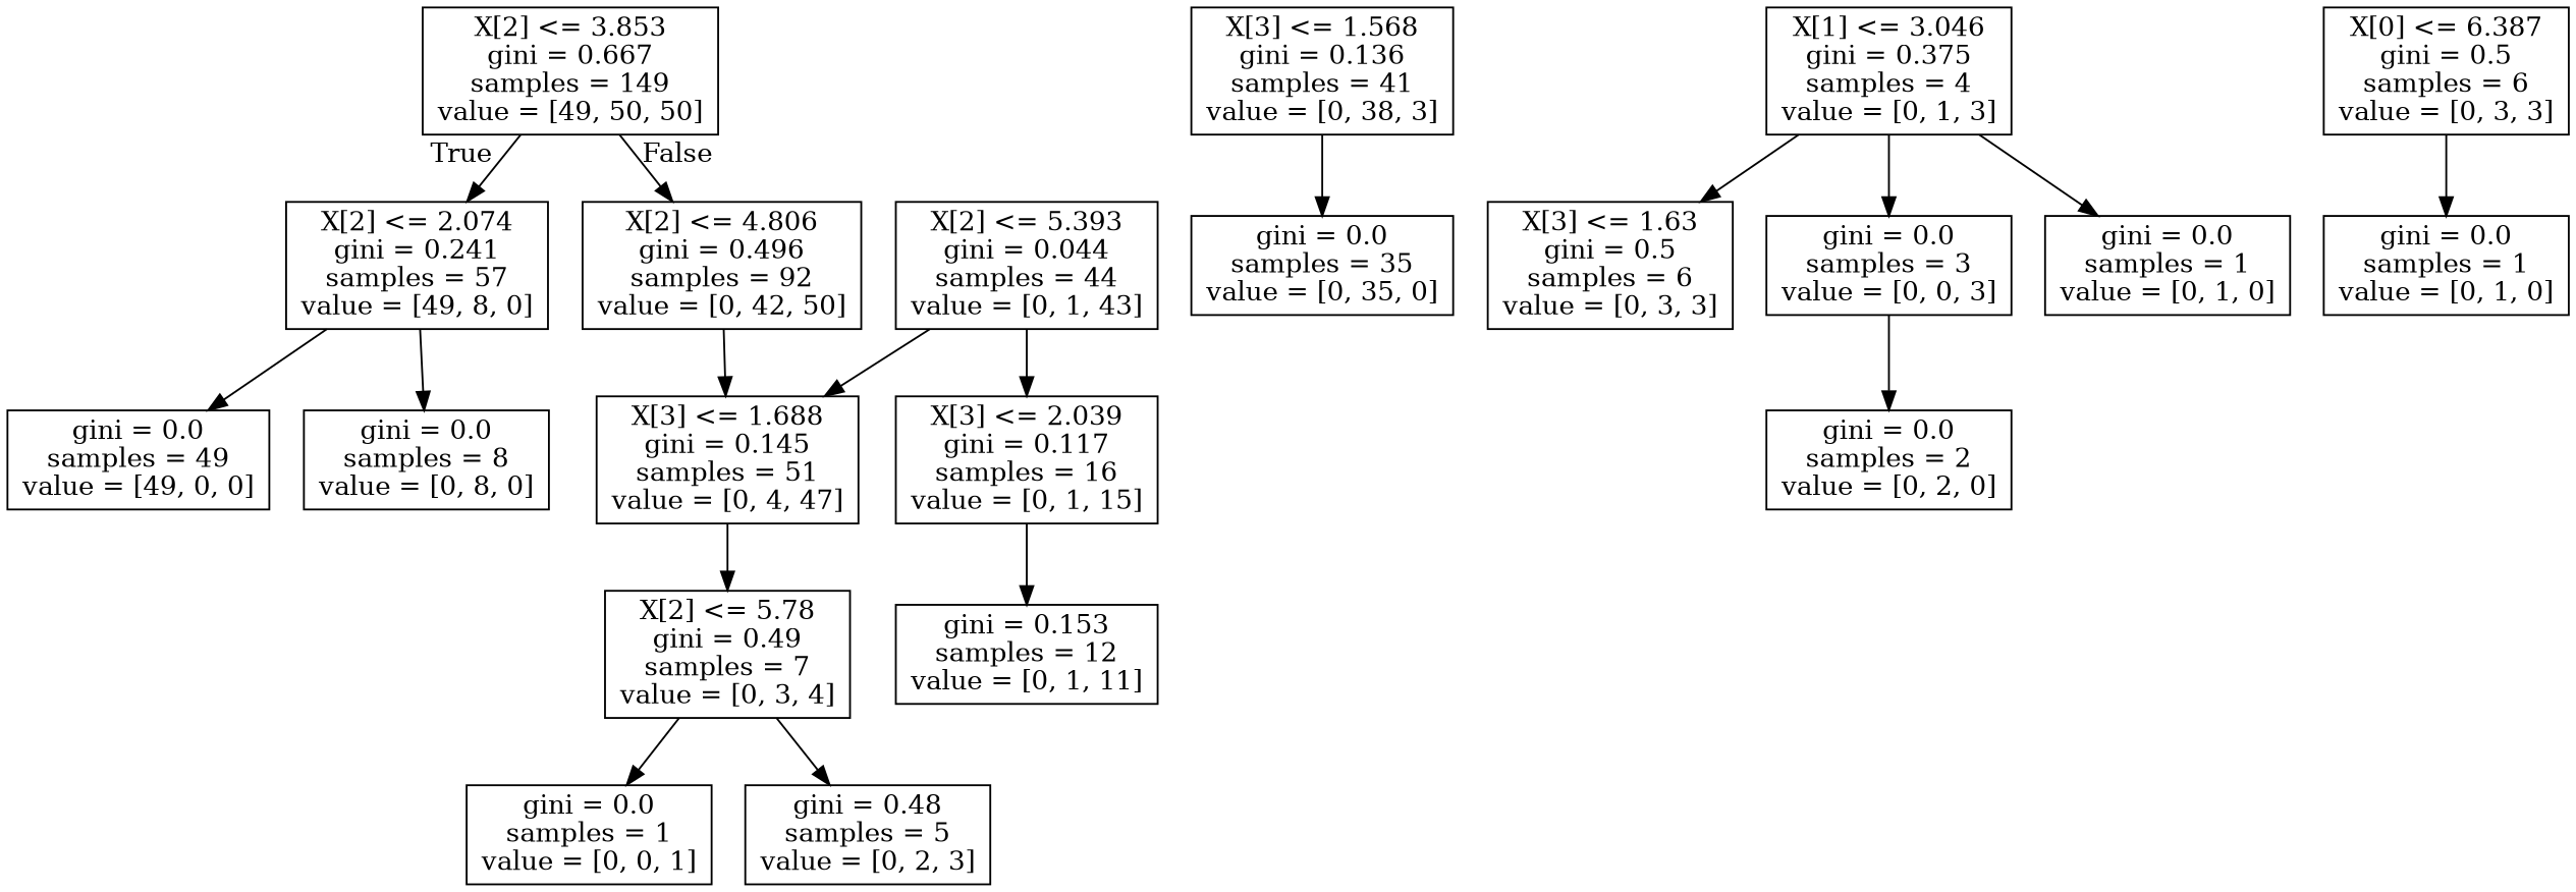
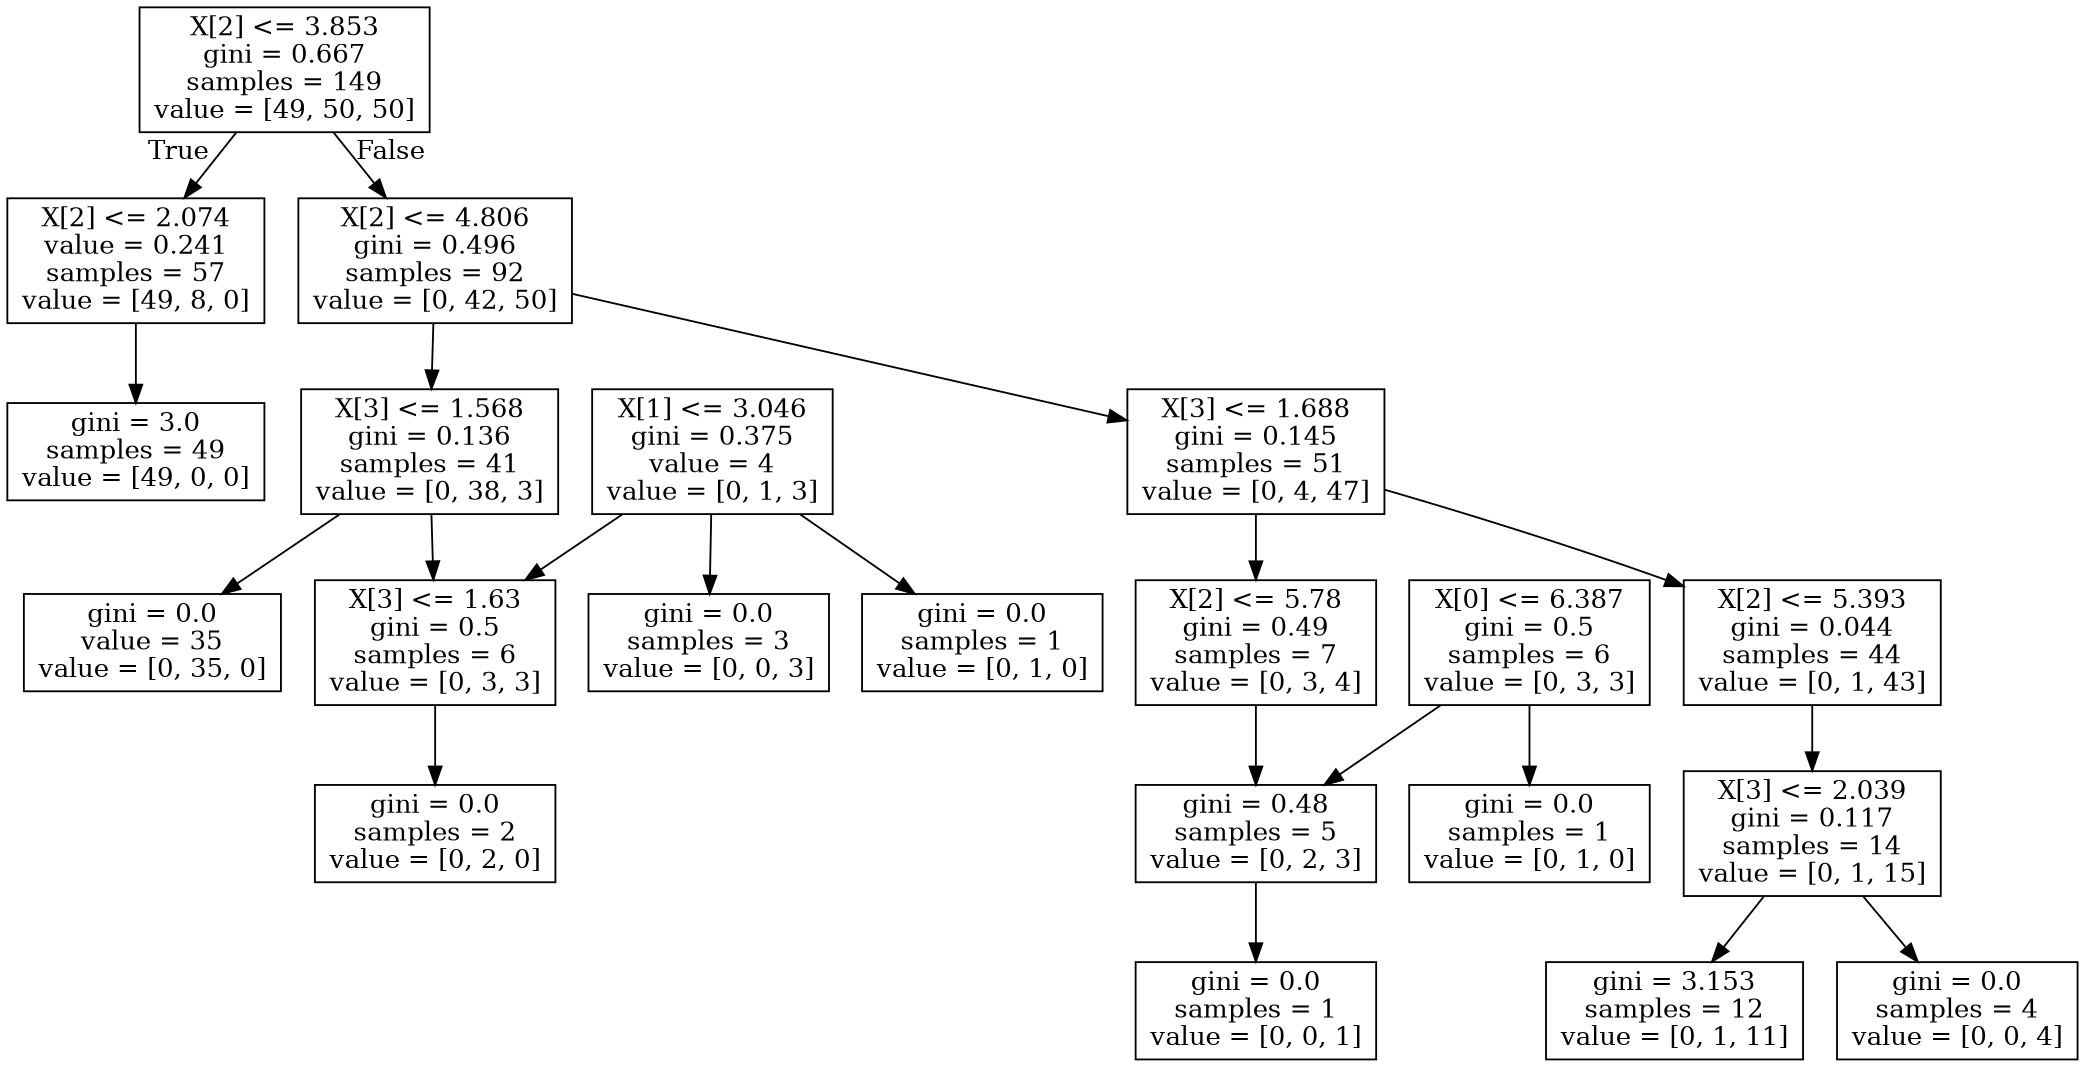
  digraph {
    node [shape=box]
    n1 [label="X[2] <= 3.853\ngini = 0.667\nsamples = 149\nvalue = [49, 50, 50]"]
-   n2 [label="X[2] <= 2.074\ngini = 0.241\nsamples = 57\nvalue = [49, 8, 0]"]
+   n2 [label="X[2] <= 2.074\nvalue = 0.241\nsamples = 57\nvalue = [49, 8, 0]"]
    n3 [label="X[2] <= 4.806\ngini = 0.496\nsamples = 92\nvalue = [0, 42, 50]"]
-   n4 [label="gini = 0.0\nsamples = 49\nvalue = [49, 0, 0]"]
-   n5 [label="gini = 0.0\nsamples = 8\nvalue = [0, 8, 0]"]
+   n4 [label="gini = 3.0\nsamples = 49\nvalue = [49, 0, 0]"]
    n6 [label="X[3] <= 1.568\ngini = 0.136\nsamples = 41\nvalue = [0, 38, 3]"]
    n7 [label="X[3] <= 1.688\ngini = 0.145\nsamples = 51\nvalue = [0, 4, 47]"]
-   n8 [label="gini = 0.0\nsamples = 35\nvalue = [0, 35, 0]"]
+   n8 [label="gini = 0.0\nvalue = 35\nvalue = [0, 35, 0]"]
    n9 [label="X[3] <= 1.63\ngini = 0.5\nsamples = 6\nvalue = [0, 3, 3]"]
    n10 [label="X[2] <= 5.78\ngini = 0.49\nsamples = 7\nvalue = [0, 3, 4]"]
    n11 [label="X[2] <= 5.393\ngini = 0.044\nsamples = 44\nvalue = [0, 1, 43]"]
    n12 [label="gini = 0.0\nsamples = 2\nvalue = [0, 2, 0]"]
-   n13 [label="X[1] <= 3.046\ngini = 0.375\nsamples = 4\nvalue = [0, 1, 3]"]
+   n13 [label="X[1] <= 3.046\ngini = 0.375\nvalue = 4\nvalue = [0, 1, 3]"]
    n14 [label="gini = 0.0\nsamples = 3\nvalue = [0, 0, 3]"]
    n15 [label="gini = 0.0\nsamples = 1\nvalue = [0, 1, 0]"]
    n16 [label="gini = 0.0\nsamples = 1\nvalue = [0, 0, 1]"]
    n17 [label="gini = 0.48\nsamples = 5\nvalue = [0, 2, 3]"]
-   n18 [label="X[3] <= 2.039\ngini = 0.117\nsamples = 16\nvalue = [0, 1, 15]"]
+   n18 [label="X[3] <= 2.039\ngini = 0.117\nsamples = 14\nvalue = [0, 1, 15]"]
    n19 [label="X[0] <= 6.387\ngini = 0.5\nsamples = 6\nvalue = [0, 3, 3]"]
    n20 [label="gini = 0.0\nsamples = 1\nvalue = [0, 1, 0]"]
-   n21 [label="gini = 0.153\nsamples = 12\nvalue = [0, 1, 11]"]
+   n21 [label="gini = 3.153\nsamples = 12\nvalue = [0, 1, 11]"]
+   n22 [label="gini = 0.0\nsamples = 4\nvalue = [0, 0, 4]"]
    n1 -> n2 [headlabel=True labelangle=45 labeldistance=2.5]
    n1 -> n3 [headlabel=False labelangle=-45 labeldistance=2.5]
    n2 -> n4
-   n2 -> n5
+   n3 -> n6
    n3 -> n7
    n6 -> n8
+   n6 -> n9
    n7 -> n10
-   n11 -> n7
-   n14 -> n12
-   n10 -> n16
+   n7 -> n11
+   n9 -> n12
+   n17 -> n16
    n10 -> n17
    n11 -> n18
    n13 -> n9
    n13 -> n14
    n13 -> n15
    n18 -> n21
+   n18 -> n22
+   n19 -> n17
    n19 -> n20
  }
